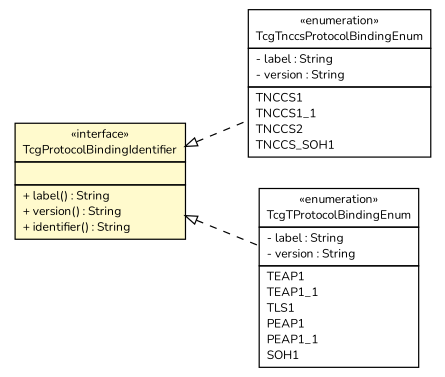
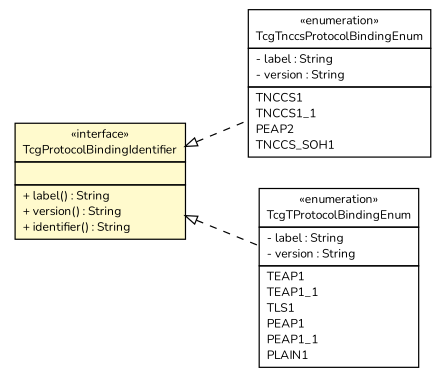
  digraph {
    fontname=Nunito
    nodesep=0.25
    rankdir=LR
    ranksep=0.5
    node [fontcolor=black fontname=Nunito fontsize=10.0 shape=plaintext]
    edge [arrowtail=empty dir=back fontname=Nunito fontsize=10 headport=p labelfontname=Helvetica labelfontsize=10 style=dashed tailport=p]
-   n1 [label=<<table title="de.hsbremen.tc.tnc.message.tnccs.enums.TcgTnccsProtocolBindingEnum" border="0" cellborder="1" cellspacing="0" cellpadding="2" port="p" href="./tnccs/enums/TcgTnccsProtocolBindingEnum.html"> 		<tr><td><table border="0" cellspacing="0" cellpadding="1"> <tr><td align="center" balign="center"> &#171;enumeration&#187; </td></tr> <tr><td align="center" balign="center"> TcgTnccsProtocolBindingEnum </td></tr> 		</table></td></tr> 		<tr><td><table border="0" cellspacing="0" cellpadding="1"> <tr><td align="left" balign="left"> - label : String </td></tr> <tr><td align="left" balign="left"> - version : String </td></tr> 		</table></td></tr> 		<tr><td><table border="0" cellspacing="0" cellpadding="1"> <tr><td align="left" balign="left"> TNCCS1 </td></tr> <tr><td align="left" balign="left"> TNCCS1_1 </td></tr> <tr><td align="left" balign="left"> TNCCS2 </td></tr> <tr><td align="left" balign="left"> TNCCS_SOH1 </td></tr> 		</table></td></tr> 		</table>>]
+   n1 [label=<<table title="de.hsbremen.tc.tnc.message.tnccs.enums.TcgTnccsProtocolBindingEnum" border="0" cellborder="1" cellspacing="0" cellpadding="2" port="p" href="./tnccs/enums/TcgTnccsProtocolBindingEnum.html"> 		<tr><td><table border="0" cellspacing="0" cellpadding="1"> <tr><td align="center" balign="center"> &#171;enumeration&#187; </td></tr> <tr><td align="center" balign="center"> TcgTnccsProtocolBindingEnum </td></tr> 		</table></td></tr> 		<tr><td><table border="0" cellspacing="0" cellpadding="1"> <tr><td align="left" balign="left"> - label : String </td></tr> <tr><td align="left" balign="left"> - version : String </td></tr> 		</table></td></tr> 		<tr><td><table border="0" cellspacing="0" cellpadding="1"> <tr><td align="left" balign="left"> TNCCS1 </td></tr> <tr><td align="left" balign="left"> TNCCS1_1 </td></tr> <tr><td align="left" balign="left"> PEAP2 </td></tr> <tr><td align="left" balign="left"> TNCCS_SOH1 </td></tr> 		</table></td></tr> 		</table>>]
    n2 [label=<<table title="de.hsbremen.tc.tnc.message.TcgProtocolBindingIdentifier" border="0" cellborder="1" cellspacing="0" cellpadding="2" port="p" bgcolor="lemonChiffon" href="./TcgProtocolBindingIdentifier.html"> 		<tr><td><table border="0" cellspacing="0" cellpadding="1"> <tr><td align="center" balign="center"> &#171;interface&#187; </td></tr> <tr><td align="center" balign="center"> TcgProtocolBindingIdentifier </td></tr> 		</table></td></tr> 		<tr><td><table border="0" cellspacing="0" cellpadding="1"> <tr><td align="left" balign="left">  </td></tr> 		</table></td></tr> 		<tr><td><table border="0" cellspacing="0" cellpadding="1"> <tr><td align="left" balign="left"> + label() : String </td></tr> <tr><td align="left" balign="left"> + version() : String </td></tr> <tr><td align="left" balign="left"> + identifier() : String </td></tr> 		</table></td></tr> 		</table>>]
-   n3 [label=<<table title="de.hsbremen.tc.tnc.message.t.enums.TcgTProtocolBindingEnum" border="0" cellborder="1" cellspacing="0" cellpadding="2" port="p" href="./t/enums/TcgTProtocolBindingEnum.html"> 		<tr><td><table border="0" cellspacing="0" cellpadding="1"> <tr><td align="center" balign="center"> &#171;enumeration&#187; </td></tr> <tr><td align="center" balign="center"> TcgTProtocolBindingEnum </td></tr> 		</table></td></tr> 		<tr><td><table border="0" cellspacing="0" cellpadding="1"> <tr><td align="left" balign="left"> - label : String </td></tr> <tr><td align="left" balign="left"> - version : String </td></tr> 		</table></td></tr> 		<tr><td><table border="0" cellspacing="0" cellpadding="1"> <tr><td align="left" balign="left"> TEAP1 </td></tr> <tr><td align="left" balign="left"> TEAP1_1 </td></tr> <tr><td align="left" balign="left"> TLS1 </td></tr> <tr><td align="left" balign="left"> PEAP1 </td></tr> <tr><td align="left" balign="left"> PEAP1_1 </td></tr> <tr><td align="left" balign="left"> SOH1 </td></tr> 		</table></td></tr> 		</table>>]
+   n3 [label=<<table title="de.hsbremen.tc.tnc.message.t.enums.TcgTProtocolBindingEnum" border="0" cellborder="1" cellspacing="0" cellpadding="2" port="p" href="./t/enums/TcgTProtocolBindingEnum.html"> 		<tr><td><table border="0" cellspacing="0" cellpadding="1"> <tr><td align="center" balign="center"> &#171;enumeration&#187; </td></tr> <tr><td align="center" balign="center"> TcgTProtocolBindingEnum </td></tr> 		</table></td></tr> 		<tr><td><table border="0" cellspacing="0" cellpadding="1"> <tr><td align="left" balign="left"> - label : String </td></tr> <tr><td align="left" balign="left"> - version : String </td></tr> 		</table></td></tr> 		<tr><td><table border="0" cellspacing="0" cellpadding="1"> <tr><td align="left" balign="left"> TEAP1 </td></tr> <tr><td align="left" balign="left"> TEAP1_1 </td></tr> <tr><td align="left" balign="left"> TLS1 </td></tr> <tr><td align="left" balign="left"> PEAP1 </td></tr> <tr><td align="left" balign="left"> PEAP1_1 </td></tr> <tr><td align="left" balign="left"> PLAIN1 </td></tr> 		</table></td></tr> 		</table>>]
    n2 -> n1
    n2 -> n3
  }
